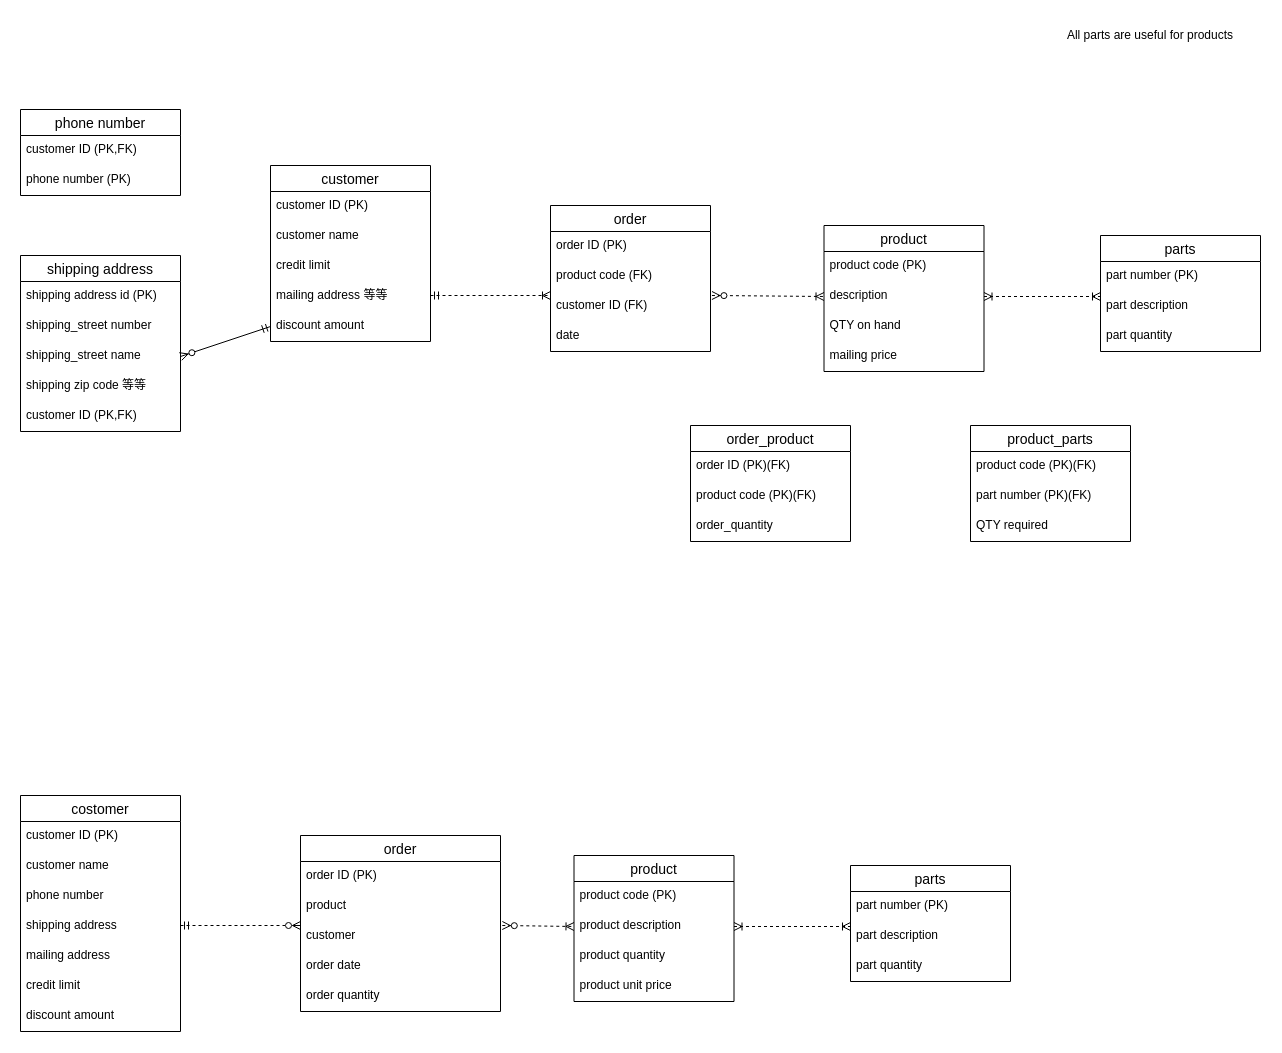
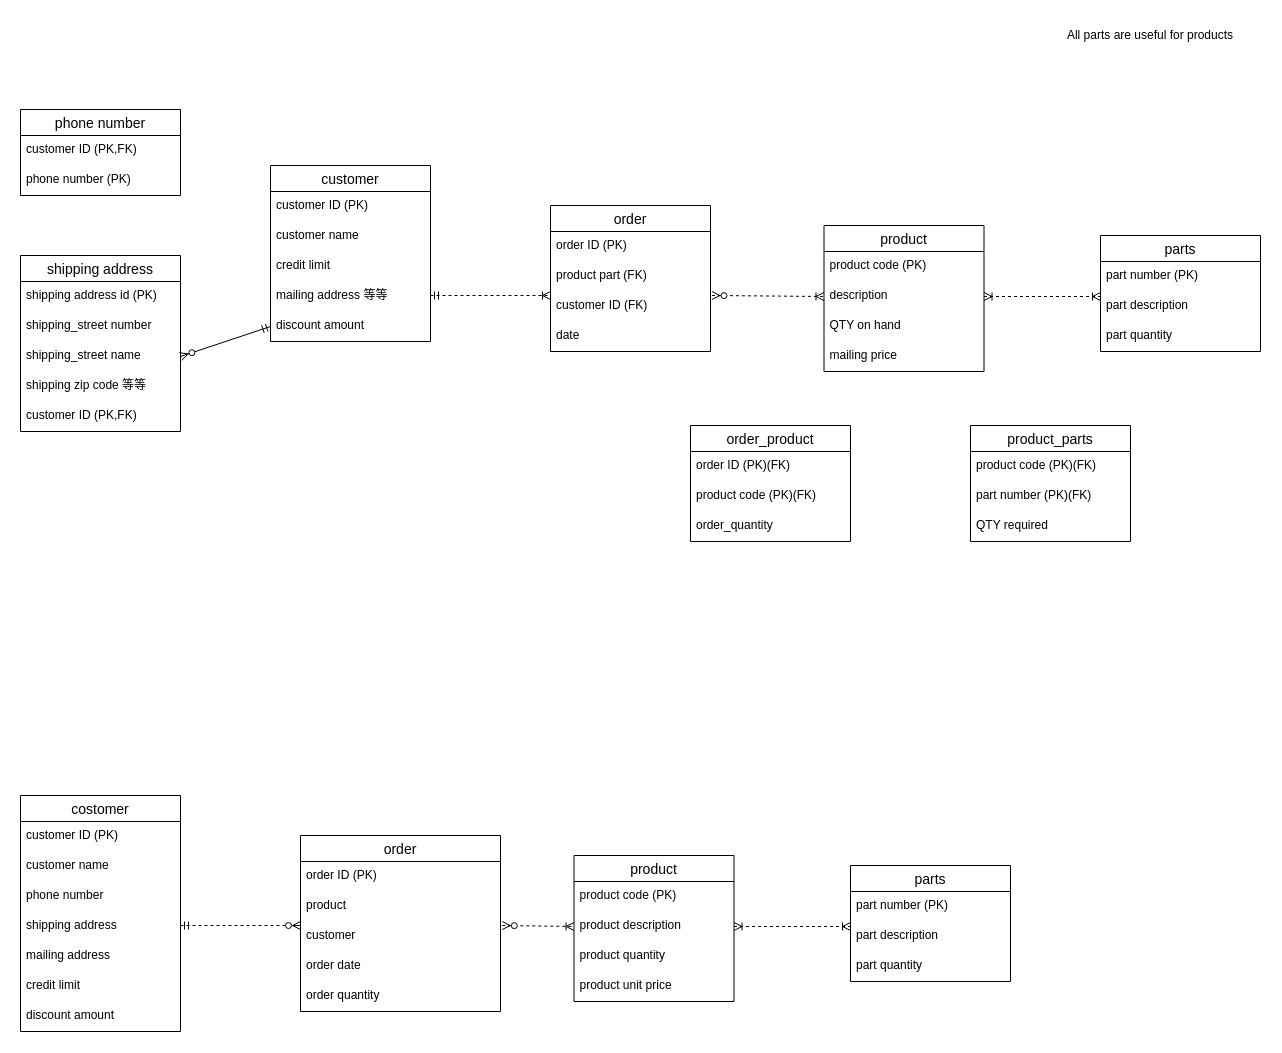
  <mxCell id="0" />
  <mxCell id="1" parent="0" />
  <mxCell id="2" value="" style="fontSize=12;html=1;endArrow=ERoneToMany;startArrow=ERmandOne;rounded=0;dashed=1;" parent="1" edge="1"><mxGeometry width="100" height="100" relative="1" as="geometry"><mxPoint x="430" y="295" as="sourcePoint" /><mxPoint x="550" y="295" as="targetPoint" /></mxGeometry></mxCell>
  <mxCell id="3" value="" style="fontSize=12;html=1;endArrow=ERoneToMany;startArrow=ERzeroToMany;rounded=0;exitX=1.009;exitY=0.133;exitDx=0;exitDy=0;exitPerimeter=0;entryX=0;entryY=0.5;entryDx=0;entryDy=0;dashed=1;" parent="1" source="15" target="19" edge="1"><mxGeometry width="100" height="100" relative="1" as="geometry"><mxPoint x="510" y="860" as="sourcePoint" /><mxPoint x="610" y="760" as="targetPoint" /><Array as="points" /></mxGeometry></mxCell>
  <mxCell id="4" value="" style="fontSize=12;html=1;endArrow=ERoneToMany;startArrow=ERoneToMany;rounded=0;dashed=1;exitX=1;exitY=0.5;exitDx=0;exitDy=0;" parent="1" source="19" edge="1"><mxGeometry width="100" height="100" relative="1" as="geometry"><mxPoint x="1090.16" y="299.2" as="sourcePoint" /><mxPoint x="1100" y="296" as="targetPoint" /></mxGeometry></mxCell>
  <mxCell id="5" value="All parts are useful for products" style="text;html=1;strokeColor=none;fillColor=none;align=center;verticalAlign=middle;whiteSpace=wrap;rounded=0;" parent="1" vertex="1"><mxGeometry x="1065" y="20" width="170" height="30" as="geometry" /></mxCell>
  <mxCell id="6" value="customer" style="swimlane;fontStyle=0;childLayout=stackLayout;horizontal=1;startSize=26;horizontalStack=0;resizeParent=1;resizeParentMax=0;resizeLast=0;collapsible=1;marginBottom=0;align=center;fontSize=14;" parent="1" vertex="1"><mxGeometry x="270" y="165" width="160" height="176" as="geometry" /></mxCell>
  <mxCell id="7" value="customer ID (PK)" style="text;strokeColor=none;fillColor=none;spacingLeft=4;spacingRight=4;overflow=hidden;rotatable=0;points=[[0,0.5],[1,0.5]];portConstraint=eastwest;fontSize=12;" parent="6" vertex="1"><mxGeometry y="26" width="160" height="30" as="geometry" /></mxCell>
  <mxCell id="8" value="customer name" style="text;strokeColor=none;fillColor=none;spacingLeft=4;spacingRight=4;overflow=hidden;rotatable=0;points=[[0,0.5],[1,0.5]];portConstraint=eastwest;fontSize=12;" parent="6" vertex="1"><mxGeometry y="56" width="160" height="30" as="geometry" /></mxCell>
  <mxCell id="9" value="credit limit" style="text;strokeColor=none;fillColor=none;spacingLeft=4;spacingRight=4;overflow=hidden;rotatable=0;points=[[0,0.5],[1,0.5]];portConstraint=eastwest;fontSize=12;" parent="6" vertex="1"><mxGeometry y="86" width="160" height="30" as="geometry" /></mxCell>
  <mxCell id="10" value="mailing address 等等" style="text;strokeColor=none;fillColor=none;spacingLeft=4;spacingRight=4;overflow=hidden;rotatable=0;points=[[0,0.5],[1,0.5]];portConstraint=eastwest;fontSize=12;" vertex="1" parent="6"><mxGeometry y="116" width="160" height="30" as="geometry" /></mxCell>
  <mxCell id="11" value="discount amount" style="text;strokeColor=none;fillColor=none;spacingLeft=4;spacingRight=4;overflow=hidden;rotatable=0;points=[[0,0.5],[1,0.5]];portConstraint=eastwest;fontSize=12;" parent="6" vertex="1"><mxGeometry y="146" width="160" height="30" as="geometry" /></mxCell>
  <mxCell id="12" value="order" style="swimlane;fontStyle=0;childLayout=stackLayout;horizontal=1;startSize=26;horizontalStack=0;resizeParent=1;resizeParentMax=0;resizeLast=0;collapsible=1;marginBottom=0;align=center;fontSize=14;" parent="1" vertex="1"><mxGeometry x="550" y="205" width="160" height="146" as="geometry"><mxRectangle x="60" y="230" width="70" height="26" as="alternateBounds" /></mxGeometry></mxCell>
  <mxCell id="13" value="order ID (PK)" style="text;strokeColor=none;fillColor=none;spacingLeft=4;spacingRight=4;overflow=hidden;rotatable=0;points=[[0,0.5],[1,0.5]];portConstraint=eastwest;fontSize=12;" parent="12" vertex="1"><mxGeometry y="26" width="160" height="30" as="geometry" /></mxCell>
- <mxCell id="14" value="product code (FK)" style="text;strokeColor=none;fillColor=none;spacingLeft=4;spacingRight=4;overflow=hidden;rotatable=0;points=[[0,0.5],[1,0.5]];portConstraint=eastwest;fontSize=12;" parent="12" vertex="1"><mxGeometry y="56" width="160" height="30" as="geometry" /></mxCell>
+ <mxCell id="14" value="product part (FK)" style="text;strokeColor=none;fillColor=none;spacingLeft=4;spacingRight=4;overflow=hidden;rotatable=0;points=[[0,0.5],[1,0.5]];portConstraint=eastwest;fontSize=12;" parent="12" vertex="1"><mxGeometry y="56" width="160" height="30" as="geometry" /></mxCell>
  <mxCell id="15" value="customer ID (FK)" style="text;strokeColor=none;fillColor=none;spacingLeft=4;spacingRight=4;overflow=hidden;rotatable=0;points=[[0,0.5],[1,0.5]];portConstraint=eastwest;fontSize=12;" parent="12" vertex="1"><mxGeometry y="86" width="160" height="30" as="geometry" /></mxCell>
  <mxCell id="16" value="date" style="text;strokeColor=none;fillColor=none;spacingLeft=4;spacingRight=4;overflow=hidden;rotatable=0;points=[[0,0.5],[1,0.5]];portConstraint=eastwest;fontSize=12;" parent="12" vertex="1"><mxGeometry y="116" width="160" height="30" as="geometry" /></mxCell>
  <mxCell id="17" value="product" style="swimlane;fontStyle=0;childLayout=stackLayout;horizontal=1;startSize=26;horizontalStack=0;resizeParent=1;resizeParentMax=0;resizeLast=0;collapsible=1;marginBottom=0;align=center;fontSize=14;" parent="1" vertex="1"><mxGeometry x="823.5" y="225" width="160" height="146" as="geometry" /></mxCell>
  <mxCell id="18" value="product code (PK)" style="text;strokeColor=none;fillColor=none;spacingLeft=4;spacingRight=4;overflow=hidden;rotatable=0;points=[[0,0.5],[1,0.5]];portConstraint=eastwest;fontSize=12;" parent="17" vertex="1"><mxGeometry y="26" width="160" height="30" as="geometry" /></mxCell>
  <mxCell id="19" value="description" style="text;strokeColor=none;fillColor=none;spacingLeft=4;spacingRight=4;overflow=hidden;rotatable=0;points=[[0,0.5],[1,0.5]];portConstraint=eastwest;fontSize=12;" parent="17" vertex="1"><mxGeometry y="56" width="160" height="30" as="geometry" /></mxCell>
  <mxCell id="20" value="QTY on hand" style="text;strokeColor=none;fillColor=none;spacingLeft=4;spacingRight=4;overflow=hidden;rotatable=0;points=[[0,0.5],[1,0.5]];portConstraint=eastwest;fontSize=12;" parent="17" vertex="1"><mxGeometry y="86" width="160" height="30" as="geometry" /></mxCell>
  <mxCell id="21" value="mailing price" style="text;strokeColor=none;fillColor=none;spacingLeft=4;spacingRight=4;overflow=hidden;rotatable=0;points=[[0,0.5],[1,0.5]];portConstraint=eastwest;fontSize=12;" parent="17" vertex="1"><mxGeometry y="116" width="160" height="30" as="geometry" /></mxCell>
  <mxCell id="22" value="parts" style="swimlane;fontStyle=0;childLayout=stackLayout;horizontal=1;startSize=26;horizontalStack=0;resizeParent=1;resizeParentMax=0;resizeLast=0;collapsible=1;marginBottom=0;align=center;fontSize=14;" parent="1" vertex="1"><mxGeometry x="1100" y="235" width="160" height="116" as="geometry" /></mxCell>
  <mxCell id="23" value="part number (PK)" style="text;strokeColor=none;fillColor=none;spacingLeft=4;spacingRight=4;overflow=hidden;rotatable=0;points=[[0,0.5],[1,0.5]];portConstraint=eastwest;fontSize=12;" parent="22" vertex="1"><mxGeometry y="26" width="160" height="30" as="geometry" /></mxCell>
  <mxCell id="24" value="part description" style="text;strokeColor=none;fillColor=none;spacingLeft=4;spacingRight=4;overflow=hidden;rotatable=0;points=[[0,0.5],[1,0.5]];portConstraint=eastwest;fontSize=12;" parent="22" vertex="1"><mxGeometry y="56" width="160" height="30" as="geometry" /></mxCell>
  <mxCell id="25" value="part quantity" style="text;strokeColor=none;fillColor=none;spacingLeft=4;spacingRight=4;overflow=hidden;rotatable=0;points=[[0,0.5],[1,0.5]];portConstraint=eastwest;fontSize=12;" parent="22" vertex="1"><mxGeometry y="86" width="160" height="30" as="geometry" /></mxCell>
  <mxCell id="26" value="order_product" style="swimlane;fontStyle=0;childLayout=stackLayout;horizontal=1;startSize=26;horizontalStack=0;resizeParent=1;resizeParentMax=0;resizeLast=0;collapsible=1;marginBottom=0;align=center;fontSize=14;" parent="1" vertex="1"><mxGeometry x="690" y="425" width="160" height="116" as="geometry" /></mxCell>
  <mxCell id="27" value="order ID (PK)(FK)" style="text;strokeColor=none;fillColor=none;spacingLeft=4;spacingRight=4;overflow=hidden;rotatable=0;points=[[0,0.5],[1,0.5]];portConstraint=eastwest;fontSize=12;" parent="26" vertex="1"><mxGeometry y="26" width="160" height="30" as="geometry" /></mxCell>
  <mxCell id="28" value="product code (PK)(FK)" style="text;strokeColor=none;fillColor=none;spacingLeft=4;spacingRight=4;overflow=hidden;rotatable=0;points=[[0,0.5],[1,0.5]];portConstraint=eastwest;fontSize=12;" parent="26" vertex="1"><mxGeometry y="56" width="160" height="30" as="geometry" /></mxCell>
  <mxCell id="29" value="order_quantity" style="text;strokeColor=none;fillColor=none;spacingLeft=4;spacingRight=4;overflow=hidden;rotatable=0;points=[[0,0.5],[1,0.5]];portConstraint=eastwest;fontSize=12;" vertex="1" parent="26"><mxGeometry y="86" width="160" height="30" as="geometry" /></mxCell>
  <mxCell id="30" value="product_parts" style="swimlane;fontStyle=0;childLayout=stackLayout;horizontal=1;startSize=26;horizontalStack=0;resizeParent=1;resizeParentMax=0;resizeLast=0;collapsible=1;marginBottom=0;align=center;fontSize=14;" parent="1" vertex="1"><mxGeometry x="970" y="425" width="160" height="116" as="geometry" /></mxCell>
  <mxCell id="31" value="product code (PK)(FK)" style="text;strokeColor=none;fillColor=none;spacingLeft=4;spacingRight=4;overflow=hidden;rotatable=0;points=[[0,0.5],[1,0.5]];portConstraint=eastwest;fontSize=12;" parent="30" vertex="1"><mxGeometry y="26" width="160" height="30" as="geometry" /></mxCell>
  <mxCell id="32" value="part number (PK)(FK)" style="text;strokeColor=none;fillColor=none;spacingLeft=4;spacingRight=4;overflow=hidden;rotatable=0;points=[[0,0.5],[1,0.5]];portConstraint=eastwest;fontSize=12;" parent="30" vertex="1"><mxGeometry y="56" width="160" height="30" as="geometry" /></mxCell>
  <mxCell id="33" value="QTY required" style="text;strokeColor=none;fillColor=none;spacingLeft=4;spacingRight=4;overflow=hidden;rotatable=0;points=[[0,0.5],[1,0.5]];portConstraint=eastwest;fontSize=12;" parent="30" vertex="1"><mxGeometry y="86" width="160" height="30" as="geometry" /></mxCell>
  <mxCell id="34" value="shipping address" style="swimlane;fontStyle=0;childLayout=stackLayout;horizontal=1;startSize=26;horizontalStack=0;resizeParent=1;resizeParentMax=0;resizeLast=0;collapsible=1;marginBottom=0;align=center;fontSize=14;" parent="1" vertex="1"><mxGeometry x="20" y="255" width="160" height="176" as="geometry" /></mxCell>
  <mxCell id="35" value="shipping address id (PK)" style="text;strokeColor=none;fillColor=none;spacingLeft=4;spacingRight=4;overflow=hidden;rotatable=0;points=[[0,0.5],[1,0.5]];portConstraint=eastwest;fontSize=12;" parent="34" vertex="1"><mxGeometry y="26" width="160" height="30" as="geometry" /></mxCell>
  <mxCell id="36" value="shipping_street number" style="text;strokeColor=none;fillColor=none;spacingLeft=4;spacingRight=4;overflow=hidden;rotatable=0;points=[[0,0.5],[1,0.5]];portConstraint=eastwest;fontSize=12;" vertex="1" parent="34"><mxGeometry y="56" width="160" height="30" as="geometry" /></mxCell>
  <mxCell id="37" value="shipping_street name" style="text;strokeColor=none;fillColor=none;spacingLeft=4;spacingRight=4;overflow=hidden;rotatable=0;points=[[0,0.5],[1,0.5]];portConstraint=eastwest;fontSize=12;" parent="34" vertex="1"><mxGeometry y="86" width="160" height="30" as="geometry" /></mxCell>
  <mxCell id="38" value="shipping zip code 等等" style="text;strokeColor=none;fillColor=none;spacingLeft=4;spacingRight=4;overflow=hidden;rotatable=0;points=[[0,0.5],[1,0.5]];portConstraint=eastwest;fontSize=12;" parent="34" vertex="1"><mxGeometry y="116" width="160" height="30" as="geometry" /></mxCell>
  <mxCell id="39" value="customer ID (PK,FK)" style="text;strokeColor=none;fillColor=none;spacingLeft=4;spacingRight=4;overflow=hidden;rotatable=0;points=[[0,0.5],[1,0.5]];portConstraint=eastwest;fontSize=12;" parent="34" vertex="1"><mxGeometry y="146" width="160" height="30" as="geometry" /></mxCell>
  <mxCell id="40" value="" style="fontSize=12;html=1;endArrow=ERzeroToMany;startArrow=ERmandOne;rounded=0;entryX=1;entryY=0.5;entryDx=0;entryDy=0;exitX=0;exitY=0.5;exitDx=0;exitDy=0;startFill=0;" parent="1" source="11" target="37" edge="1"><mxGeometry width="100" height="100" relative="1" as="geometry"><mxPoint x="230" y="351" as="sourcePoint" /><mxPoint x="130" y="451" as="targetPoint" /></mxGeometry></mxCell>
  <mxCell id="41" value="" style="fontSize=12;html=1;endArrow=ERzeroToMany;startArrow=ERmandOne;rounded=0;dashed=1;endFill=0;" parent="1" edge="1"><mxGeometry width="100" height="100" relative="1" as="geometry"><mxPoint x="180" y="925" as="sourcePoint" /><mxPoint x="300" y="925" as="targetPoint" /></mxGeometry></mxCell>
  <mxCell id="42" value="" style="fontSize=12;html=1;endArrow=ERoneToMany;startArrow=ERzeroToMany;rounded=0;exitX=1.009;exitY=0.133;exitDx=0;exitDy=0;exitPerimeter=0;entryX=0;entryY=0.5;entryDx=0;entryDy=0;dashed=1;" parent="1" source="55" target="60" edge="1"><mxGeometry width="100" height="100" relative="1" as="geometry"><mxPoint x="260" y="1490" as="sourcePoint" /><mxPoint x="360" y="1390" as="targetPoint" /><Array as="points" /></mxGeometry></mxCell>
  <mxCell id="43" value="" style="fontSize=12;html=1;endArrow=ERoneToMany;startArrow=ERoneToMany;rounded=0;dashed=1;exitX=1;exitY=0.5;exitDx=0;exitDy=0;" parent="1" source="60" edge="1"><mxGeometry width="100" height="100" relative="1" as="geometry"><mxPoint x="840.16" y="929.2" as="sourcePoint" /><mxPoint x="850" y="926" as="targetPoint" /></mxGeometry></mxCell>
  <mxCell id="44" value="costomer" style="swimlane;fontStyle=0;childLayout=stackLayout;horizontal=1;startSize=26;horizontalStack=0;resizeParent=1;resizeParentMax=0;resizeLast=0;collapsible=1;marginBottom=0;align=center;fontSize=14;" parent="1" vertex="1"><mxGeometry x="20" y="795" width="160" height="236" as="geometry" /></mxCell>
  <mxCell id="45" value="customer ID (PK)" style="text;strokeColor=none;fillColor=none;spacingLeft=4;spacingRight=4;overflow=hidden;rotatable=0;points=[[0,0.5],[1,0.5]];portConstraint=eastwest;fontSize=12;" parent="44" vertex="1"><mxGeometry y="26" width="160" height="30" as="geometry" /></mxCell>
  <mxCell id="46" value="customer name" style="text;strokeColor=none;fillColor=none;spacingLeft=4;spacingRight=4;overflow=hidden;rotatable=0;points=[[0,0.5],[1,0.5]];portConstraint=eastwest;fontSize=12;" parent="44" vertex="1"><mxGeometry y="56" width="160" height="30" as="geometry" /></mxCell>
  <mxCell id="47" value="phone number" style="text;strokeColor=none;fillColor=none;spacingLeft=4;spacingRight=4;overflow=hidden;rotatable=0;points=[[0,0.5],[1,0.5]];portConstraint=eastwest;fontSize=12;" parent="44" vertex="1"><mxGeometry y="86" width="160" height="30" as="geometry" /></mxCell>
  <mxCell id="48" value="shipping address" style="text;strokeColor=none;fillColor=none;spacingLeft=4;spacingRight=4;overflow=hidden;rotatable=0;points=[[0,0.5],[1,0.5]];portConstraint=eastwest;fontSize=12;" parent="44" vertex="1"><mxGeometry y="116" width="160" height="30" as="geometry" /></mxCell>
  <mxCell id="49" value="mailing address" style="text;strokeColor=none;fillColor=none;spacingLeft=4;spacingRight=4;overflow=hidden;rotatable=0;points=[[0,0.5],[1,0.5]];portConstraint=eastwest;fontSize=12;" parent="44" vertex="1"><mxGeometry y="146" width="160" height="30" as="geometry" /></mxCell>
  <mxCell id="50" value="credit limit" style="text;strokeColor=none;fillColor=none;spacingLeft=4;spacingRight=4;overflow=hidden;rotatable=0;points=[[0,0.5],[1,0.5]];portConstraint=eastwest;fontSize=12;" parent="44" vertex="1"><mxGeometry y="176" width="160" height="30" as="geometry" /></mxCell>
  <mxCell id="51" value="discount amount" style="text;strokeColor=none;fillColor=none;spacingLeft=4;spacingRight=4;overflow=hidden;rotatable=0;points=[[0,0.5],[1,0.5]];portConstraint=eastwest;fontSize=12;" parent="44" vertex="1"><mxGeometry y="206" width="160" height="30" as="geometry" /></mxCell>
  <mxCell id="52" value="order" style="swimlane;fontStyle=0;childLayout=stackLayout;horizontal=1;startSize=26;horizontalStack=0;resizeParent=1;resizeParentMax=0;resizeLast=0;collapsible=1;marginBottom=0;align=center;fontSize=14;" parent="1" vertex="1"><mxGeometry x="300" y="835" width="200" height="176" as="geometry"><mxRectangle x="60" y="230" width="70" height="26" as="alternateBounds" /></mxGeometry></mxCell>
  <mxCell id="53" value="order ID (PK)" style="text;strokeColor=none;fillColor=none;spacingLeft=4;spacingRight=4;overflow=hidden;rotatable=0;points=[[0,0.5],[1,0.5]];portConstraint=eastwest;fontSize=12;" parent="52" vertex="1"><mxGeometry y="26" width="200" height="30" as="geometry" /></mxCell>
  <mxCell id="54" value="product" style="text;strokeColor=none;fillColor=none;spacingLeft=4;spacingRight=4;overflow=hidden;rotatable=0;points=[[0,0.5],[1,0.5]];portConstraint=eastwest;fontSize=12;" parent="52" vertex="1"><mxGeometry y="56" width="200" height="30" as="geometry" /></mxCell>
  <mxCell id="55" value="customer" style="text;strokeColor=none;fillColor=none;spacingLeft=4;spacingRight=4;overflow=hidden;rotatable=0;points=[[0,0.5],[1,0.5]];portConstraint=eastwest;fontSize=12;" parent="52" vertex="1"><mxGeometry y="86" width="200" height="30" as="geometry" /></mxCell>
  <mxCell id="56" value="order date" style="text;strokeColor=none;fillColor=none;spacingLeft=4;spacingRight=4;overflow=hidden;rotatable=0;points=[[0,0.5],[1,0.5]];portConstraint=eastwest;fontSize=12;" parent="52" vertex="1"><mxGeometry y="116" width="200" height="30" as="geometry" /></mxCell>
  <mxCell id="57" value="order quantity" style="text;strokeColor=none;fillColor=none;spacingLeft=4;spacingRight=4;overflow=hidden;rotatable=0;points=[[0,0.5],[1,0.5]];portConstraint=eastwest;fontSize=12;" parent="52" vertex="1"><mxGeometry y="146" width="200" height="30" as="geometry" /></mxCell>
  <mxCell id="58" value="product" style="swimlane;fontStyle=0;childLayout=stackLayout;horizontal=1;startSize=26;horizontalStack=0;resizeParent=1;resizeParentMax=0;resizeLast=0;collapsible=1;marginBottom=0;align=center;fontSize=14;" parent="1" vertex="1"><mxGeometry x="573.5" y="855" width="160" height="146" as="geometry" /></mxCell>
  <mxCell id="59" value="product code (PK)" style="text;strokeColor=none;fillColor=none;spacingLeft=4;spacingRight=4;overflow=hidden;rotatable=0;points=[[0,0.5],[1,0.5]];portConstraint=eastwest;fontSize=12;" parent="58" vertex="1"><mxGeometry y="26" width="160" height="30" as="geometry" /></mxCell>
  <mxCell id="60" value="product description" style="text;strokeColor=none;fillColor=none;spacingLeft=4;spacingRight=4;overflow=hidden;rotatable=0;points=[[0,0.5],[1,0.5]];portConstraint=eastwest;fontSize=12;" parent="58" vertex="1"><mxGeometry y="56" width="160" height="30" as="geometry" /></mxCell>
  <mxCell id="61" value="product quantity" style="text;strokeColor=none;fillColor=none;spacingLeft=4;spacingRight=4;overflow=hidden;rotatable=0;points=[[0,0.5],[1,0.5]];portConstraint=eastwest;fontSize=12;" parent="58" vertex="1"><mxGeometry y="86" width="160" height="30" as="geometry" /></mxCell>
  <mxCell id="62" value="product unit price" style="text;strokeColor=none;fillColor=none;spacingLeft=4;spacingRight=4;overflow=hidden;rotatable=0;points=[[0,0.5],[1,0.5]];portConstraint=eastwest;fontSize=12;" parent="58" vertex="1"><mxGeometry y="116" width="160" height="30" as="geometry" /></mxCell>
  <mxCell id="63" value="parts" style="swimlane;fontStyle=0;childLayout=stackLayout;horizontal=1;startSize=26;horizontalStack=0;resizeParent=1;resizeParentMax=0;resizeLast=0;collapsible=1;marginBottom=0;align=center;fontSize=14;" parent="1" vertex="1"><mxGeometry x="850" y="865" width="160" height="116" as="geometry" /></mxCell>
  <mxCell id="64" value="part number (PK)" style="text;strokeColor=none;fillColor=none;spacingLeft=4;spacingRight=4;overflow=hidden;rotatable=0;points=[[0,0.5],[1,0.5]];portConstraint=eastwest;fontSize=12;" parent="63" vertex="1"><mxGeometry y="26" width="160" height="30" as="geometry" /></mxCell>
  <mxCell id="65" value="part description" style="text;strokeColor=none;fillColor=none;spacingLeft=4;spacingRight=4;overflow=hidden;rotatable=0;points=[[0,0.5],[1,0.5]];portConstraint=eastwest;fontSize=12;" parent="63" vertex="1"><mxGeometry y="56" width="160" height="30" as="geometry" /></mxCell>
  <mxCell id="66" value="part quantity" style="text;strokeColor=none;fillColor=none;spacingLeft=4;spacingRight=4;overflow=hidden;rotatable=0;points=[[0,0.5],[1,0.5]];portConstraint=eastwest;fontSize=12;" parent="63" vertex="1"><mxGeometry y="86" width="160" height="30" as="geometry" /></mxCell>
  <mxCell id="67" value="phone number" style="swimlane;fontStyle=0;childLayout=stackLayout;horizontal=1;startSize=26;horizontalStack=0;resizeParent=1;resizeParentMax=0;resizeLast=0;collapsible=1;marginBottom=0;align=center;fontSize=14;" vertex="1" parent="1"><mxGeometry x="20" y="109" width="160" height="86" as="geometry" /></mxCell>
  <mxCell id="68" value="customer ID (PK,FK)" style="text;strokeColor=none;fillColor=none;spacingLeft=4;spacingRight=4;overflow=hidden;rotatable=0;points=[[0,0.5],[1,0.5]];portConstraint=eastwest;fontSize=12;" vertex="1" parent="67"><mxGeometry y="26" width="160" height="30" as="geometry" /></mxCell>
  <mxCell id="69" value="phone number (PK)" style="text;strokeColor=none;fillColor=none;spacingLeft=4;spacingRight=4;overflow=hidden;rotatable=0;points=[[0,0.5],[1,0.5]];portConstraint=eastwest;fontSize=12;" vertex="1" parent="67"><mxGeometry y="56" width="160" height="30" as="geometry" /></mxCell>
